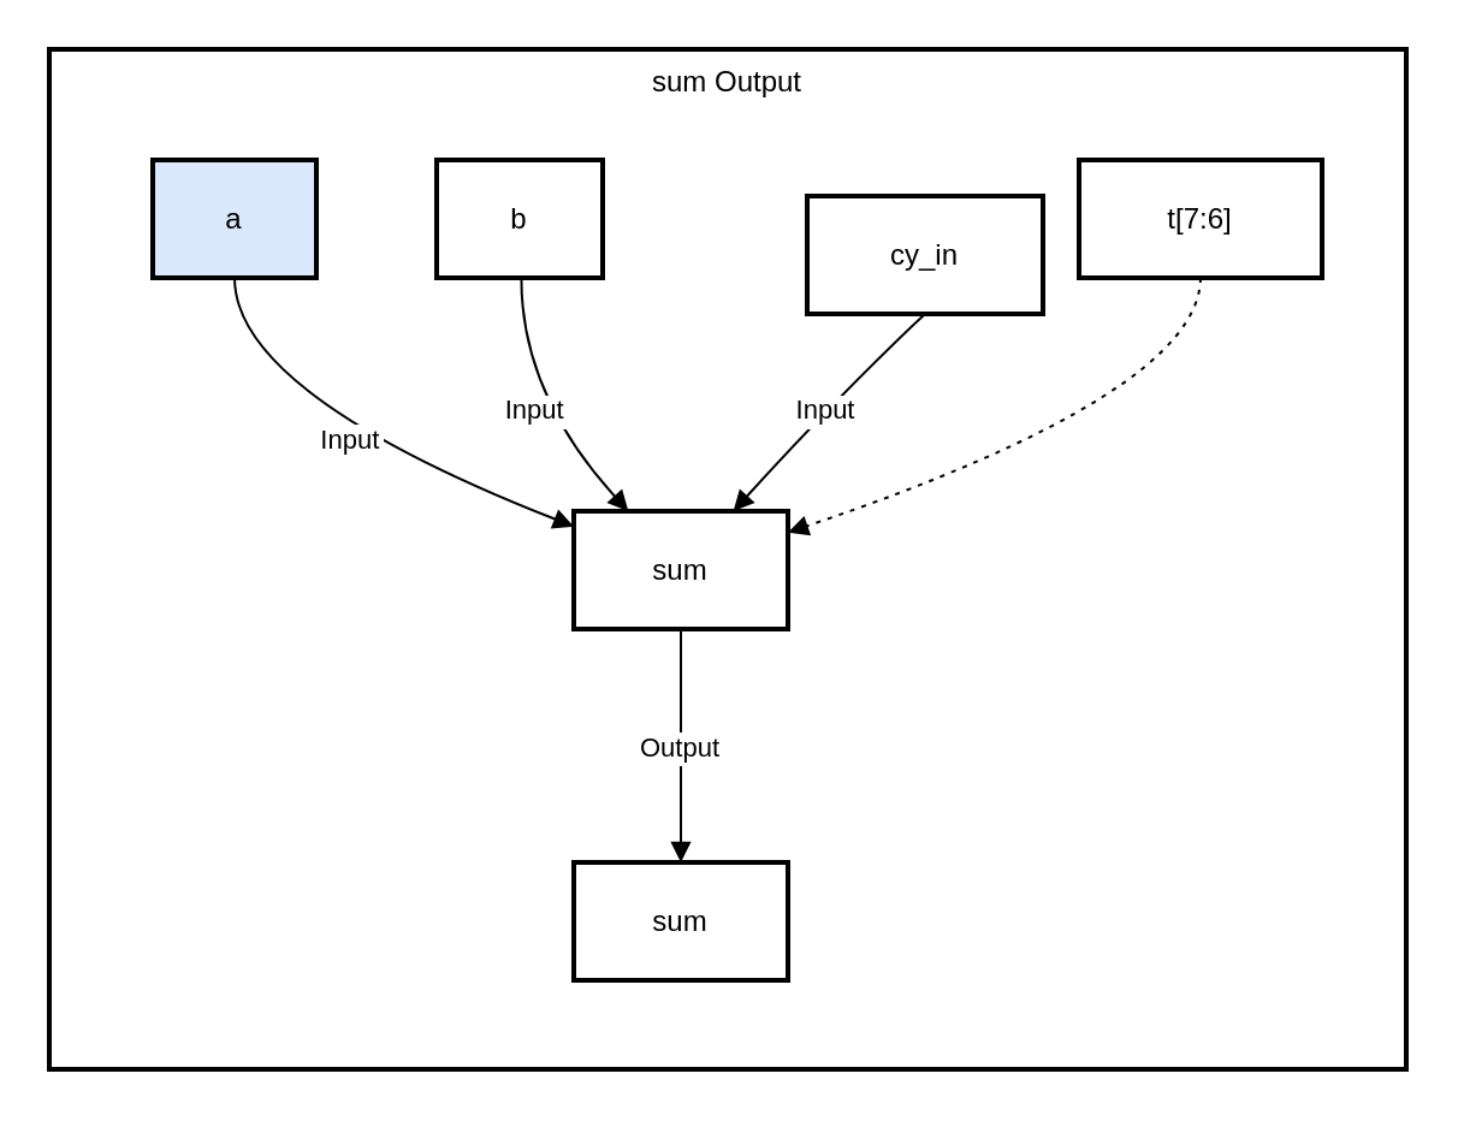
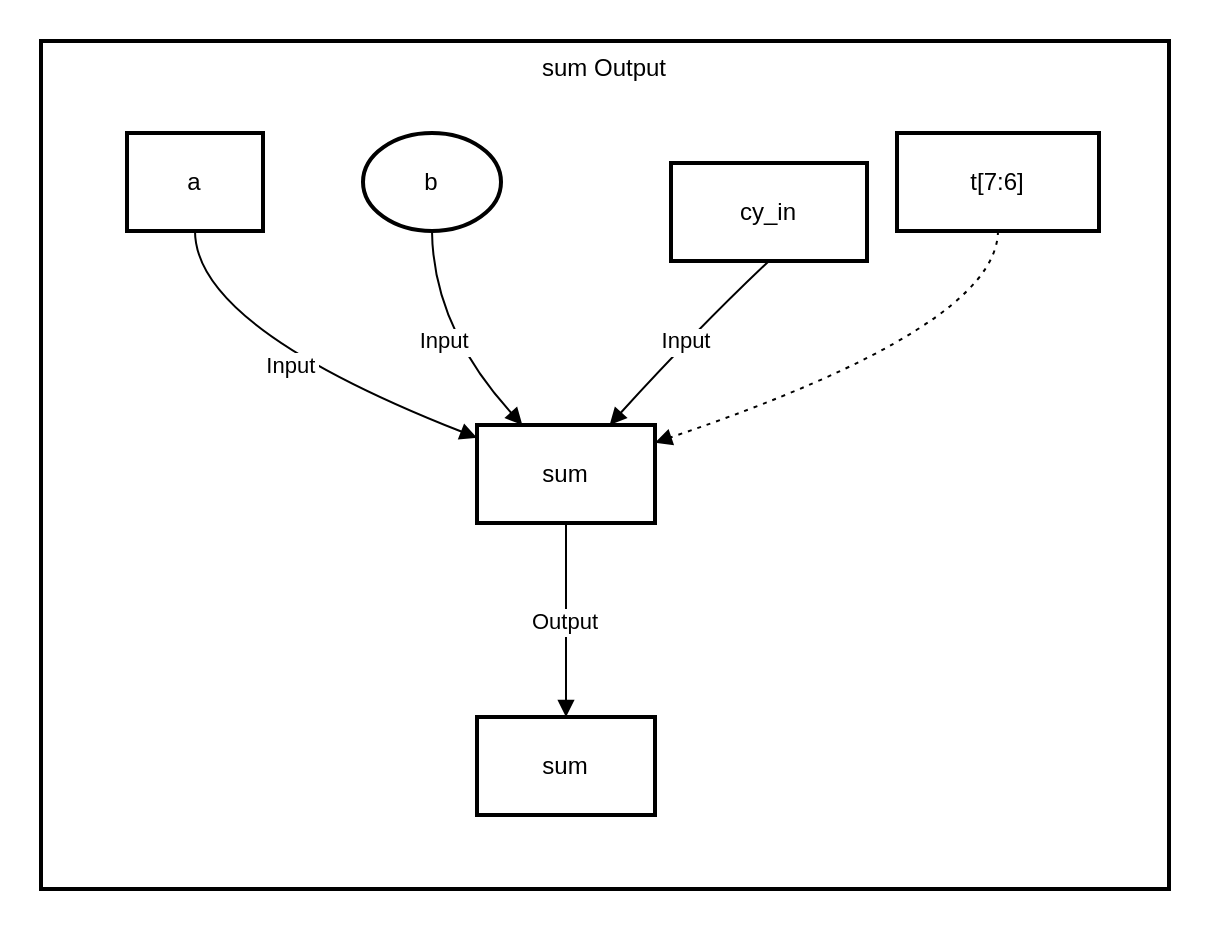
  <mxCell id="0" />
  <mxCell id="1" parent="0" />
  <mxCell id="2" value="sum Output" style="whiteSpace=wrap;strokeWidth=2;verticalAlign=top;" vertex="1" parent="1"><mxGeometry x="20" y="20" width="564" height="424" as="geometry" /></mxCell>
- <mxCell id="3" value="a" style="whiteSpace=wrap;strokeWidth=2;fillColor=#dae8fc;" vertex="1" parent="2"><mxGeometry x="43" y="46" width="68" height="49" as="geometry" /></mxCell>
+ <mxCell id="3" value="a" style="whiteSpace=wrap;strokeWidth=2;" vertex="1" parent="2"><mxGeometry x="43" y="46" width="68" height="49" as="geometry" /></mxCell>
  <mxCell id="4" value="sum" style="whiteSpace=wrap;strokeWidth=2;" vertex="1" parent="2"><mxGeometry x="218" y="192" width="89" height="49" as="geometry" /></mxCell>
- <mxCell id="5" value="b" style="whiteSpace=wrap;strokeWidth=2;" vertex="1" parent="2"><mxGeometry x="161" y="46" width="69" height="49" as="geometry" /></mxCell>
+ <mxCell id="5" value="b" style="ellipse;whiteSpace=wrap;strokeWidth=2;" vertex="1" parent="2"><mxGeometry x="161" y="46" width="69" height="49" as="geometry" /></mxCell>
  <mxCell id="6" value="cy_in" style="whiteSpace=wrap;strokeWidth=2;" vertex="1" parent="2"><mxGeometry x="315" y="61" width="98" height="49" as="geometry" /></mxCell>
  <mxCell id="7" value="sum" style="whiteSpace=wrap;strokeWidth=2;" vertex="1" parent="2"><mxGeometry x="218" y="338" width="89" height="49" as="geometry" /></mxCell>
  <mxCell id="8" value="t[7:6]" style="whiteSpace=wrap;strokeWidth=2;" vertex="1" parent="2"><mxGeometry x="428" y="46" width="101" height="49" as="geometry" /></mxCell>
  <mxCell id="9" value="Input" style="curved=1;startArrow=none;endArrow=block;exitX=0.5;exitY=0.98;entryX=0;entryY=0.13;" edge="1" parent="2" source="3" target="4"><mxGeometry relative="1" as="geometry"><Array as="points"><mxPoint x="77" y="143" /></Array></mxGeometry></mxCell>
  <mxCell id="10" value="Input" style="curved=1;startArrow=none;endArrow=block;exitX=0.51;exitY=0.98;entryX=0.25;entryY=-0.01;" edge="1" parent="2" source="5" target="4"><mxGeometry relative="1" as="geometry"><Array as="points"><mxPoint x="196" y="143" /></Array></mxGeometry></mxCell>
  <mxCell id="11" value="Input" style="curved=1;startArrow=none;endArrow=block;exitX=0.5;exitY=0.98;entryX=0.75;entryY=-0.01;" edge="1" parent="2" source="6" target="4"><mxGeometry relative="1" as="geometry"><Array as="points"><mxPoint x="329" y="143" /></Array></mxGeometry></mxCell>
  <mxCell id="12" value="Output" style="curved=1;startArrow=none;endArrow=block;exitX=0.5;exitY=0.99;entryX=0.5;entryY=0;" edge="1" parent="2" source="4" target="7"><mxGeometry relative="1" as="geometry"><Array as="points" /></mxGeometry></mxCell>
  <mxCell id="13" value="" style="curved=1;dashed=1;dashPattern=2 3;startArrow=none;endArrow=block;exitX=0.5;exitY=0.98;entryX=1;entryY=0.18;" edge="1" parent="2" source="8" target="4"><mxGeometry relative="1" as="geometry"><Array as="points"><mxPoint x="478" y="143" /></Array></mxGeometry></mxCell>
